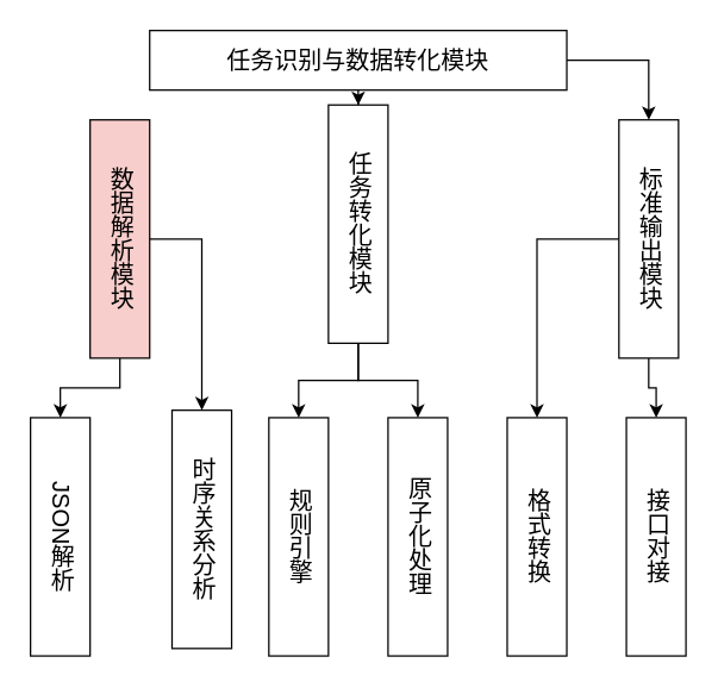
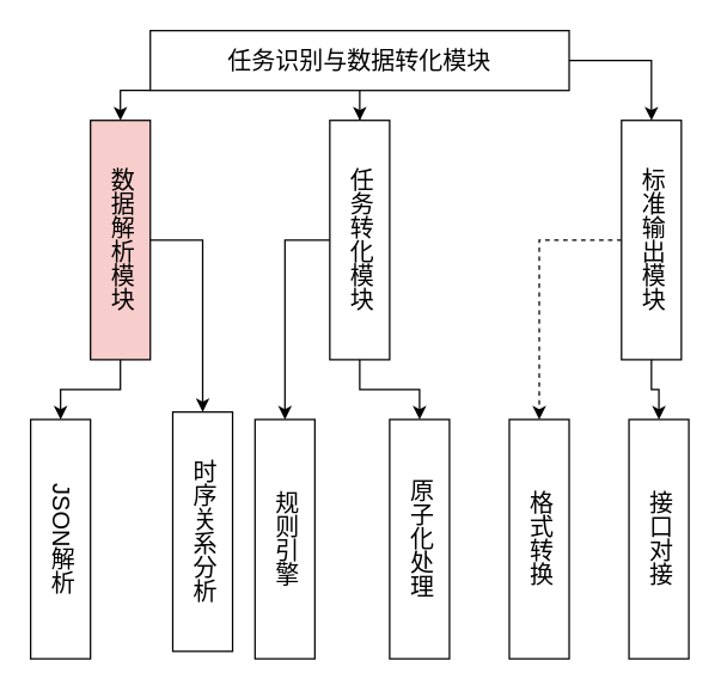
  <mxCell id="0" />
  <mxCell id="1" parent="0" />
+ <mxCell id="2" style="edgeStyle=orthogonalEdgeStyle;rounded=0;orthogonalLoop=1;jettySize=auto;html=1;entryX=0.5;entryY=0;entryDx=0;entryDy=0;" edge="1" parent="1" source="5" target="8"><mxGeometry relative="1" as="geometry"><Array as="points"><mxPoint x="240" y="60" /><mxPoint x="80" y="60" /></Array></mxGeometry></mxCell>
  <mxCell id="3" style="edgeStyle=orthogonalEdgeStyle;rounded=0;orthogonalLoop=1;jettySize=auto;html=1;entryX=0.5;entryY=0;entryDx=0;entryDy=0;" edge="1" parent="1" source="5" target="11"><mxGeometry relative="1" as="geometry" /></mxCell>
  <mxCell id="4" style="edgeStyle=orthogonalEdgeStyle;rounded=0;orthogonalLoop=1;jettySize=auto;html=1;entryX=0.5;entryY=0;entryDx=0;entryDy=0;" edge="1" parent="1" source="5" target="14"><mxGeometry relative="1" as="geometry" /></mxCell>
  <mxCell id="5" value="任务识别与数据转化模块" style="rounded=0;whiteSpace=wrap;html=1;fontSize=16;" vertex="1" parent="1"><mxGeometry x="100" y="20" width="280" height="40" as="geometry" /></mxCell>
  <mxCell id="6" style="edgeStyle=orthogonalEdgeStyle;rounded=0;orthogonalLoop=1;jettySize=auto;html=1;entryX=0.5;entryY=0;entryDx=0;entryDy=0;" edge="1" parent="1" source="8" target="15"><mxGeometry relative="1" as="geometry" /></mxCell>
  <mxCell id="7" style="edgeStyle=orthogonalEdgeStyle;rounded=0;orthogonalLoop=1;jettySize=auto;html=1;entryX=0.5;entryY=0;entryDx=0;entryDy=0;" edge="1" parent="1" source="8" target="16"><mxGeometry relative="1" as="geometry" /></mxCell>
  <mxCell id="8" value="数据解析模块" style="rounded=0;whiteSpace=wrap;html=1;textDirection=vertical-lr;fontSize=16;fillColor=#f8cecc;" vertex="1" parent="1"><mxGeometry x="60" y="80" width="40" height="160" as="geometry" /></mxCell>
  <mxCell id="9" style="edgeStyle=orthogonalEdgeStyle;rounded=0;orthogonalLoop=1;jettySize=auto;html=1;entryX=0.5;entryY=0;entryDx=0;entryDy=0;" edge="1" parent="1" source="11" target="17"><mxGeometry relative="1" as="geometry" /></mxCell>
  <mxCell id="10" style="edgeStyle=orthogonalEdgeStyle;rounded=0;orthogonalLoop=1;jettySize=auto;html=1;entryX=0.5;entryY=0;entryDx=0;entryDy=0;" edge="1" parent="1" source="11" target="18"><mxGeometry relative="1" as="geometry" /></mxCell>
- <mxCell id="11" value="任务转化模块" style="rounded=0;whiteSpace=wrap;html=1;textDirection=vertical-lr;fontSize=16;" vertex="1" parent="1"><mxGeometry x="220" y="70" width="40" height="160" as="geometry" /></mxCell>
- <mxCell id="12" style="edgeStyle=orthogonalEdgeStyle;rounded=0;orthogonalLoop=1;jettySize=auto;html=1;entryX=0.5;entryY=0;entryDx=0;entryDy=0;" edge="1" parent="1" source="14" target="19"><mxGeometry relative="1" as="geometry" /></mxCell>
+ <mxCell id="11" value="任务转化模块" style="rounded=0;whiteSpace=wrap;html=1;textDirection=vertical-lr;fontSize=16;" vertex="1" parent="1"><mxGeometry x="220" y="80" width="40" height="160" as="geometry" /></mxCell>
+ <mxCell id="12" style="edgeStyle=orthogonalEdgeStyle;rounded=0;orthogonalLoop=1;jettySize=auto;html=1;entryX=0.5;entryY=0;entryDx=0;entryDy=0;dashed=1;" edge="1" parent="1" source="14" target="19"><mxGeometry relative="1" as="geometry" /></mxCell>
  <mxCell id="13" style="edgeStyle=orthogonalEdgeStyle;rounded=0;orthogonalLoop=1;jettySize=auto;html=1;entryX=0.5;entryY=0;entryDx=0;entryDy=0;" edge="1" parent="1" source="14" target="20"><mxGeometry relative="1" as="geometry" /></mxCell>
  <mxCell id="14" value="标准输出模块" style="rounded=0;whiteSpace=wrap;html=1;textDirection=vertical-lr;fontSize=16;" vertex="1" parent="1"><mxGeometry x="415" y="80" width="40" height="160" as="geometry" /></mxCell>
  <mxCell id="15" value="JSON解析" style="rounded=0;whiteSpace=wrap;html=1;textDirection=vertical-lr;fontSize=16;" vertex="1" parent="1"><mxGeometry x="20" y="280" width="40" height="160" as="geometry" /></mxCell>
  <mxCell id="16" value="时序关系分析" style="rounded=0;whiteSpace=wrap;html=1;textDirection=vertical-lr;fontSize=16;" vertex="1" parent="1"><mxGeometry x="115" y="275" width="40" height="160" as="geometry" /></mxCell>
- <mxCell id="17" value="规则引擎" style="rounded=0;whiteSpace=wrap;html=1;textDirection=vertical-lr;fontSize=16;" vertex="1" parent="1"><mxGeometry x="180" y="280" width="40" height="160" as="geometry" /></mxCell>
+ <mxCell id="17" value="规则引擎" style="rounded=0;whiteSpace=wrap;html=1;textDirection=vertical-lr;fontSize=16;" vertex="1" parent="1"><mxGeometry x="170" y="280" width="40" height="160" as="geometry" /></mxCell>
  <mxCell id="18" value="原子化处理" style="rounded=0;whiteSpace=wrap;html=1;textDirection=vertical-lr;fontSize=16;" vertex="1" parent="1"><mxGeometry x="260" y="280" width="40" height="160" as="geometry" /></mxCell>
  <mxCell id="19" value="格式转换" style="rounded=0;whiteSpace=wrap;html=1;textDirection=vertical-lr;fontSize=16;" vertex="1" parent="1"><mxGeometry x="340" y="280" width="40" height="160" as="geometry" /></mxCell>
  <mxCell id="20" value="接口对接" style="rounded=0;whiteSpace=wrap;html=1;textDirection=vertical-lr;fontSize=16;" vertex="1" parent="1"><mxGeometry x="420" y="280" width="40" height="160" as="geometry" /></mxCell>
